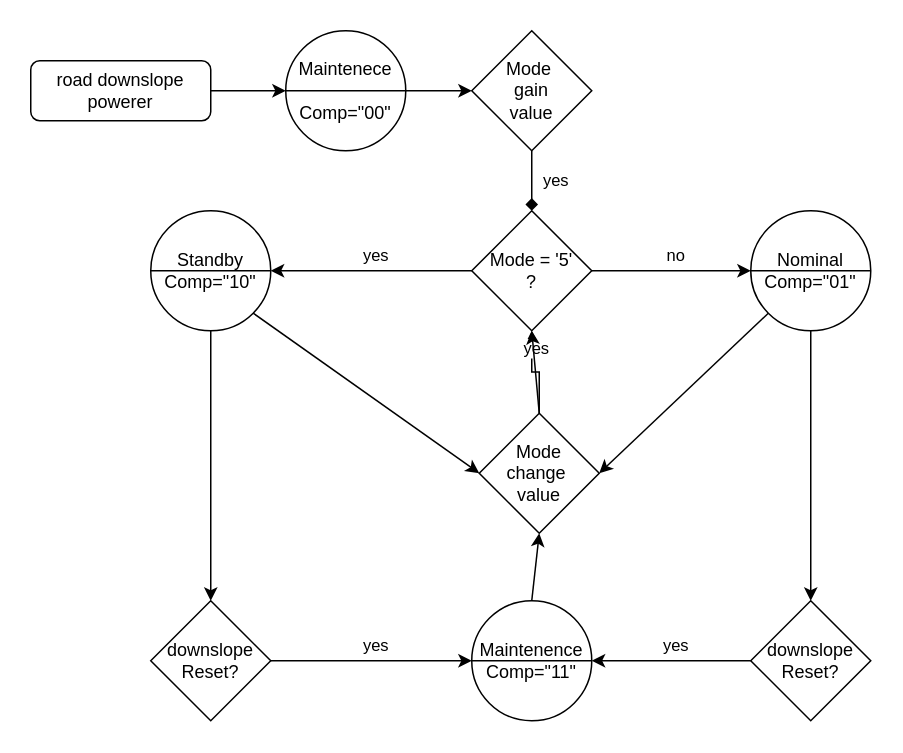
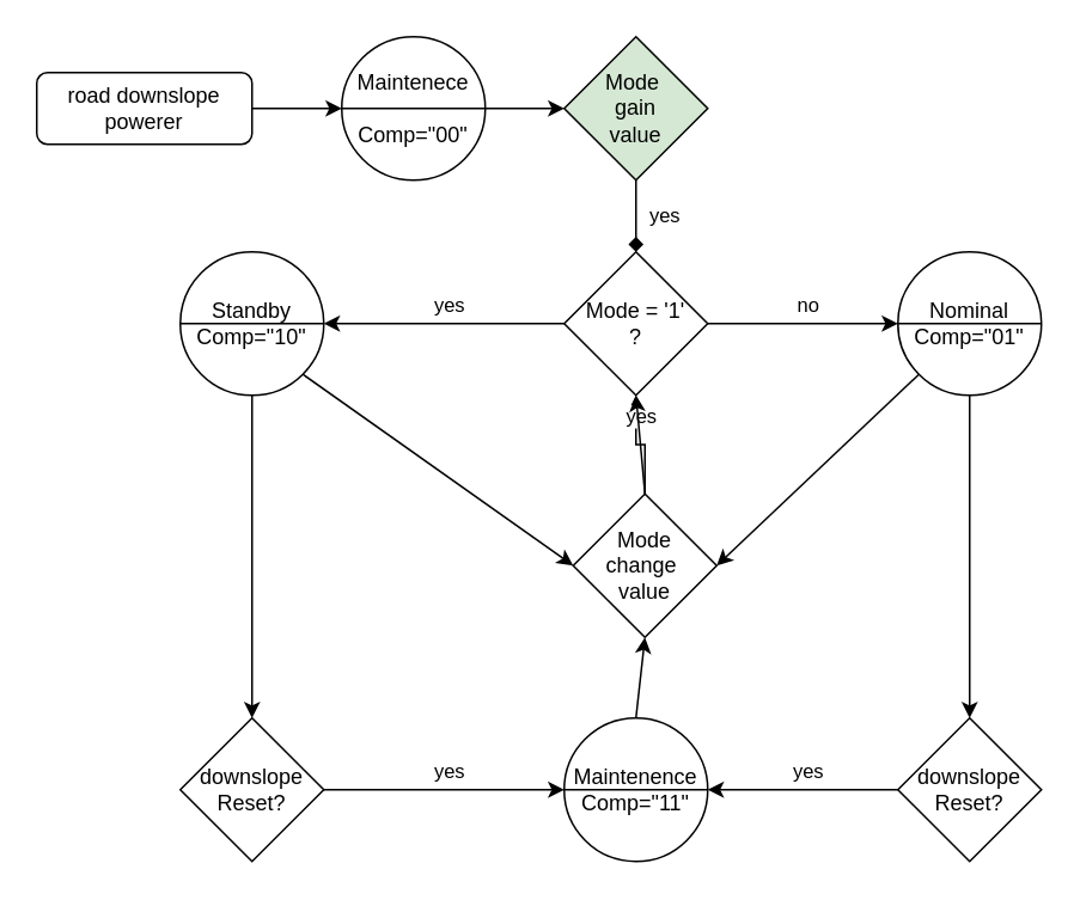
  <mxCell id="0" />
  <mxCell id="1" parent="0" />
  <mxCell id="2" style="edgeStyle=orthogonalEdgeStyle;rounded=0;orthogonalLoop=1;jettySize=auto;html=1;exitX=1;exitY=0.5;exitDx=0;exitDy=0;entryX=0;entryY=0.5;entryDx=0;entryDy=0;" parent="1" source="3" target="4" edge="1"><mxGeometry relative="1" as="geometry"><mxPoint x="360" y="130" as="targetPoint" /></mxGeometry></mxCell>
  <mxCell id="3" value="road downslope powerer" style="rounded=1;whiteSpace=wrap;html=1;fontSize=12;glass=0;strokeWidth=1;shadow=0;" parent="1" vertex="1"><mxGeometry x="20" y="40" width="120" height="40" as="geometry" /></mxCell>
  <mxCell id="4" value="Maintenece&lt;br&gt;&lt;br&gt;Comp=&quot;00&quot;" style="shape=lineEllipse;perimeter=ellipsePerimeter;whiteSpace=wrap;html=1;backgroundOutline=1;" parent="1" vertex="1"><mxGeometry x="190" y="20" width="80" height="80" as="geometry" /></mxCell>
  <mxCell id="5" value="Standby&lt;br&gt;Comp=&quot;10&quot;" style="shape=lineEllipse;perimeter=ellipsePerimeter;whiteSpace=wrap;html=1;backgroundOutline=1;" parent="1" vertex="1"><mxGeometry x="100" y="140" width="80" height="80" as="geometry" /></mxCell>
  <mxCell id="6" value="Nominal&lt;br&gt;Comp=&quot;01&quot;" style="shape=lineEllipse;perimeter=ellipsePerimeter;whiteSpace=wrap;html=1;backgroundOutline=1;" parent="1" vertex="1"><mxGeometry x="500" y="140" width="80" height="80" as="geometry" /></mxCell>
  <mxCell id="7" value="Maintenence&lt;br&gt;Comp=&quot;11&quot;" style="shape=lineEllipse;perimeter=ellipsePerimeter;whiteSpace=wrap;html=1;backgroundOutline=1;" parent="1" vertex="1"><mxGeometry x="314" y="400" width="80" height="80" as="geometry" /></mxCell>
- <mxCell id="8" value="Mode&amp;nbsp;&lt;br&gt;gain&lt;br&gt;value" style="rhombus;whiteSpace=wrap;html=1;" parent="1" vertex="1"><mxGeometry x="314" y="20" width="80" height="80" as="geometry" /></mxCell>
+ <mxCell id="8" value="Mode&amp;nbsp;&lt;br&gt;gain&lt;br&gt;value" style="rhombus;whiteSpace=wrap;html=1;fillColor=#d5e8d4;" parent="1" vertex="1"><mxGeometry x="314" y="20" width="80" height="80" as="geometry" /></mxCell>
  <mxCell id="9" value="downslope&lt;br&gt;Reset?" style="rhombus;whiteSpace=wrap;html=1;" parent="1" vertex="1"><mxGeometry x="100" y="400" width="80" height="80" as="geometry" /></mxCell>
  <mxCell id="10" value="&lt;span&gt;downslope&lt;/span&gt;&lt;br&gt;&lt;span&gt;Reset?&lt;/span&gt;" style="rhombus;whiteSpace=wrap;html=1;" parent="1" vertex="1"><mxGeometry x="500" y="400" width="80" height="80" as="geometry" /></mxCell>
  <mxCell id="11" value="" style="endArrow=classic;html=1;exitX=1;exitY=0.5;exitDx=0;exitDy=0;entryX=0;entryY=0.5;entryDx=0;entryDy=0;" parent="1" source="4" target="8" edge="1"><mxGeometry width="50" height="50" relative="1" as="geometry"><mxPoint x="340" y="250" as="sourcePoint" /><mxPoint x="390" y="200" as="targetPoint" /></mxGeometry></mxCell>
- <mxCell id="12" value="Mode = '5' &lt;br&gt;?" style="rhombus;whiteSpace=wrap;html=1;" parent="1" vertex="1"><mxGeometry x="314" y="140" width="80" height="80" as="geometry" /></mxCell>
+ <mxCell id="12" value="Mode = '1' &lt;br&gt;?" style="rhombus;whiteSpace=wrap;html=1;" parent="1" vertex="1"><mxGeometry x="314" y="140" width="80" height="80" as="geometry" /></mxCell>
  <mxCell id="13" value="yes" style="endArrow=diamond;html=1;exitX=0.5;exitY=1;exitDx=0;exitDy=0;entryX=0.5;entryY=0;entryDx=0;entryDy=0;" parent="1" source="8" target="12" edge="1"><mxGeometry y="16" width="50" height="50" relative="1" as="geometry"><mxPoint x="370" y="280" as="sourcePoint" /><mxPoint x="420" y="230" as="targetPoint" /><mxPoint as="offset" /></mxGeometry></mxCell>
  <mxCell id="14" value="yes" style="endArrow=classic;html=1;exitX=1;exitY=0.5;exitDx=0;exitDy=0;" parent="1" source="9" target="7" edge="1"><mxGeometry x="0.045" y="10" width="50" height="50" relative="1" as="geometry"><mxPoint x="380" y="330" as="sourcePoint" /><mxPoint x="430" y="280" as="targetPoint" /><mxPoint as="offset" /></mxGeometry></mxCell>
  <mxCell id="15" value="yes" style="endArrow=classic;html=1;exitX=0;exitY=0.5;exitDx=0;exitDy=0;entryX=1;entryY=0.5;entryDx=0;entryDy=0;" parent="1" source="10" target="7" edge="1"><mxGeometry x="-0.057" y="-10" width="50" height="50" relative="1" as="geometry"><mxPoint x="200" y="289.5" as="sourcePoint" /><mxPoint x="310" y="289.5" as="targetPoint" /><mxPoint as="offset" /></mxGeometry></mxCell>
  <mxCell id="16" value="" style="endArrow=classic;html=1;exitX=0.5;exitY=0;exitDx=0;exitDy=0;entryX=0.5;entryY=1;entryDx=0;entryDy=0;" parent="1" source="7" target="20" edge="1"><mxGeometry width="50" height="50" relative="1" as="geometry"><mxPoint x="370" y="280" as="sourcePoint" /><mxPoint x="420" y="230" as="targetPoint" /></mxGeometry></mxCell>
  <mxCell id="17" value="" style="endArrow=classic;html=1;exitX=0.5;exitY=1;exitDx=0;exitDy=0;entryX=0.5;entryY=0;entryDx=0;entryDy=0;" parent="1" source="6" target="10" edge="1"><mxGeometry width="50" height="50" relative="1" as="geometry"><mxPoint x="370" y="280" as="sourcePoint" /><mxPoint x="420" y="230" as="targetPoint" /></mxGeometry></mxCell>
  <mxCell id="18" value="" style="endArrow=classic;html=1;exitX=0.5;exitY=1;exitDx=0;exitDy=0;entryX=0.5;entryY=0;entryDx=0;entryDy=0;" parent="1" source="5" target="9" edge="1"><mxGeometry width="50" height="50" relative="1" as="geometry"><mxPoint x="370" y="280" as="sourcePoint" /><mxPoint x="420" y="230" as="targetPoint" /></mxGeometry></mxCell>
  <mxCell id="19" value="yes" style="edgeStyle=orthogonalEdgeStyle;rounded=0;orthogonalLoop=1;jettySize=auto;html=1;" parent="1" source="20" target="12" edge="1"><mxGeometry y="-16" relative="1" as="geometry"><mxPoint as="offset" /></mxGeometry></mxCell>
  <mxCell id="20" value="Mode &lt;br&gt;change&amp;nbsp;&lt;br&gt;value" style="rhombus;whiteSpace=wrap;html=1;" parent="1" vertex="1"><mxGeometry x="319" y="275" width="80" height="80" as="geometry" /></mxCell>
  <mxCell id="21" value="" style="endArrow=classic;html=1;exitX=0.5;exitY=0;exitDx=0;exitDy=0;entryX=0.5;entryY=1;entryDx=0;entryDy=0;" parent="1" source="20" target="12" edge="1"><mxGeometry width="50" height="50" relative="1" as="geometry"><mxPoint x="370" y="270" as="sourcePoint" /><mxPoint x="420" y="220" as="targetPoint" /></mxGeometry></mxCell>
  <mxCell id="22" value="no" style="endArrow=classic;html=1;exitX=1;exitY=0.5;exitDx=0;exitDy=0;entryX=0;entryY=0.5;entryDx=0;entryDy=0;" parent="1" source="12" target="6" edge="1"><mxGeometry x="0.057" y="10" width="50" height="50" relative="1" as="geometry"><mxPoint x="370" y="270" as="sourcePoint" /><mxPoint x="420" y="220" as="targetPoint" /><mxPoint as="offset" /></mxGeometry></mxCell>
  <mxCell id="23" value="yes" style="endArrow=classic;html=1;exitX=0;exitY=0.5;exitDx=0;exitDy=0;entryX=1;entryY=0.5;entryDx=0;entryDy=0;" parent="1" source="12" target="5" edge="1"><mxGeometry x="-0.045" y="-10" width="50" height="50" relative="1" as="geometry"><mxPoint x="370" y="270" as="sourcePoint" /><mxPoint x="420" y="220" as="targetPoint" /><mxPoint as="offset" /></mxGeometry></mxCell>
  <mxCell id="24" value="" style="endArrow=classic;html=1;exitX=1;exitY=1;exitDx=0;exitDy=0;entryX=0;entryY=0.5;entryDx=0;entryDy=0;" parent="1" source="5" target="20" edge="1"><mxGeometry width="50" height="50" relative="1" as="geometry"><mxPoint x="370" y="270" as="sourcePoint" /><mxPoint x="420" y="220" as="targetPoint" /></mxGeometry></mxCell>
  <mxCell id="25" value="" style="endArrow=classic;html=1;exitX=0;exitY=1;exitDx=0;exitDy=0;entryX=1;entryY=0.5;entryDx=0;entryDy=0;" parent="1" source="6" target="20" edge="1"><mxGeometry width="50" height="50" relative="1" as="geometry"><mxPoint x="370" y="270" as="sourcePoint" /><mxPoint x="420" y="220" as="targetPoint" /></mxGeometry></mxCell>
